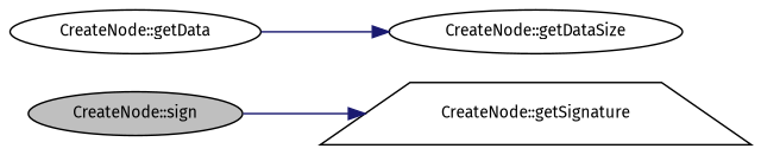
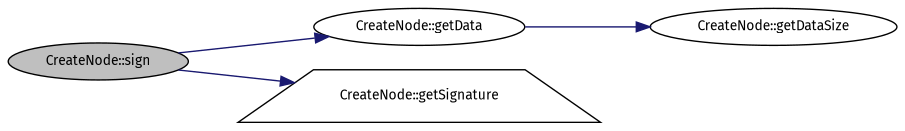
  digraph {
    fontname="Fira Sans"
    rankdir=LR
    node [color=black fillcolor=white fontname="Fira Sans" fontsize=10 shape=ellipse style=filled]
    edge [color=midnightblue fontname="Fira Sans" fontsize=10 labelfontname=Helvetica labelfontsize=10 style=solid]
    n1 [fillcolor=grey75 fontcolor=black height=0.2 label="CreateNode::sign" width=0.4]
    n2 [height=0.2 label="CreateNode::getData" width=0.4]
    n3 [height=0.2 label="CreateNode::getSignature" shape=trapezium width=0.4]
    n4 [height=0.2 label="CreateNode::getDataSize" width=0.4]
+   n1 -> n2
    n1 -> n3
    n2 -> n4
  }
